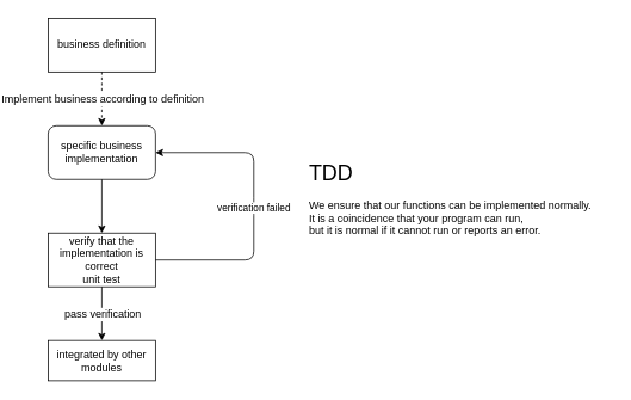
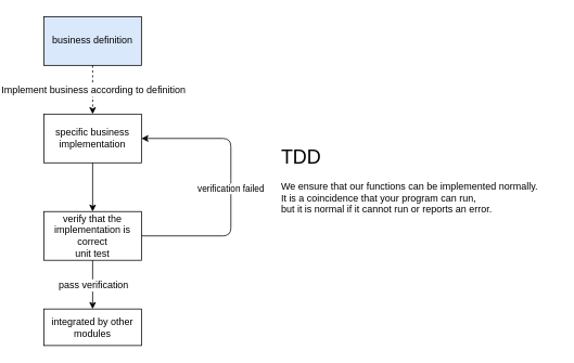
  <mxCell id="0" />
  <mxCell id="1" parent="0" />
- <mxCell id="2" value="business definition" style="rounded=0;whiteSpace=wrap;html=1;" vertex="1" parent="1"><mxGeometry x="20" y="20" width="120" height="60" as="geometry" /></mxCell>
- <mxCell id="3" value="specific business implementation" style="whiteSpace=wrap;html=1;rounded=1;" vertex="1" parent="1"><mxGeometry x="20" y="140" width="120" height="60" as="geometry" /></mxCell>
+ <mxCell id="2" value="business definition" style="rounded=0;whiteSpace=wrap;html=1;fillColor=#dae8fc;" vertex="1" parent="1"><mxGeometry x="20" y="20" width="120" height="60" as="geometry" /></mxCell>
+ <mxCell id="3" value="specific business implementation" style="rounded=0;whiteSpace=wrap;html=1;" vertex="1" parent="1"><mxGeometry x="20" y="140" width="120" height="60" as="geometry" /></mxCell>
  <mxCell id="4" value="verify that the implementation is correct&lt;br&gt;unit test" style="rounded=0;whiteSpace=wrap;html=1;" vertex="1" parent="1"><mxGeometry x="20" y="260" width="120" height="60" as="geometry" /></mxCell>
  <mxCell id="5" value="integrated by other modules" style="rounded=0;whiteSpace=wrap;html=1;" vertex="1" parent="1"><mxGeometry x="20" y="380" width="120" height="45" as="geometry" /></mxCell>
  <mxCell id="6" value="" style="endArrow=classic;html=1;exitX=0.5;exitY=1;exitDx=0;exitDy=0;dashed=1;" edge="1" parent="1" source="2" target="3"><mxGeometry width="50" height="50" relative="1" as="geometry"><mxPoint x="240" y="220" as="sourcePoint" /><mxPoint x="290" y="170" as="targetPoint" /></mxGeometry></mxCell>
  <mxCell id="7" value="Implement business according to definition" style="edgeLabel;html=1;align=center;verticalAlign=middle;resizable=0;points=[];fontSize=12;" vertex="1" connectable="0" parent="6"><mxGeometry x="-0.367" relative="1" as="geometry"><mxPoint y="11" as="offset" /></mxGeometry></mxCell>
  <mxCell id="8" value="" style="endArrow=classic;html=1;exitX=0.5;exitY=1;exitDx=0;exitDy=0;entryX=0.5;entryY=0;entryDx=0;entryDy=0;" edge="1" parent="1" source="3" target="4"><mxGeometry width="50" height="50" relative="1" as="geometry"><mxPoint x="240" y="220" as="sourcePoint" /><mxPoint x="290" y="170" as="targetPoint" /></mxGeometry></mxCell>
  <mxCell id="9" value="" style="endArrow=classic;html=1;exitX=0.5;exitY=1;exitDx=0;exitDy=0;entryX=0.5;entryY=0;entryDx=0;entryDy=0;" edge="1" parent="1" source="4" target="5"><mxGeometry width="50" height="50" relative="1" as="geometry"><mxPoint x="240" y="220" as="sourcePoint" /><mxPoint x="290" y="170" as="targetPoint" /></mxGeometry></mxCell>
  <mxCell id="10" value="pass verification" style="edgeLabel;html=1;align=center;verticalAlign=middle;resizable=0;points=[];fontSize=12;" vertex="1" connectable="0" parent="9"><mxGeometry x="-0.333" relative="1" as="geometry"><mxPoint y="10" as="offset" /></mxGeometry></mxCell>
  <mxCell id="11" value="" style="endArrow=classic;html=1;exitX=1;exitY=0.5;exitDx=0;exitDy=0;entryX=1;entryY=0.5;entryDx=0;entryDy=0;" edge="1" parent="1" source="4" target="3"><mxGeometry width="50" height="50" relative="1" as="geometry"><mxPoint x="240" y="220" as="sourcePoint" /><mxPoint x="290" y="170" as="targetPoint" /><Array as="points"><mxPoint x="250" y="290" /><mxPoint x="250" y="230" /><mxPoint x="250" y="170" /></Array></mxGeometry></mxCell>
  <mxCell id="12" value="verification failed" style="edgeLabel;html=1;align=center;verticalAlign=middle;resizable=0;points=[];" vertex="1" connectable="0" parent="11"><mxGeometry x="0.061" y="1" relative="1" as="geometry"><mxPoint y="11" as="offset" /></mxGeometry></mxCell>
  <mxCell id="13" value="&lt;br&gt;&lt;font style=&quot;font-size: 24px;&quot;&gt;TDD&lt;/font&gt;&lt;br&gt;&lt;br&gt;We ensure that our functions can be implemented normally. &lt;br&gt;It is a coincidence that your program can run, &lt;br&gt;but it is normal if it cannot run or reports an error." style="text;html=1;align=left;verticalAlign=middle;resizable=0;points=[];autosize=1;strokeColor=none;fillColor=none;" vertex="1" parent="1"><mxGeometry x="310" y="160" width="340" height="110" as="geometry" /></mxCell>
